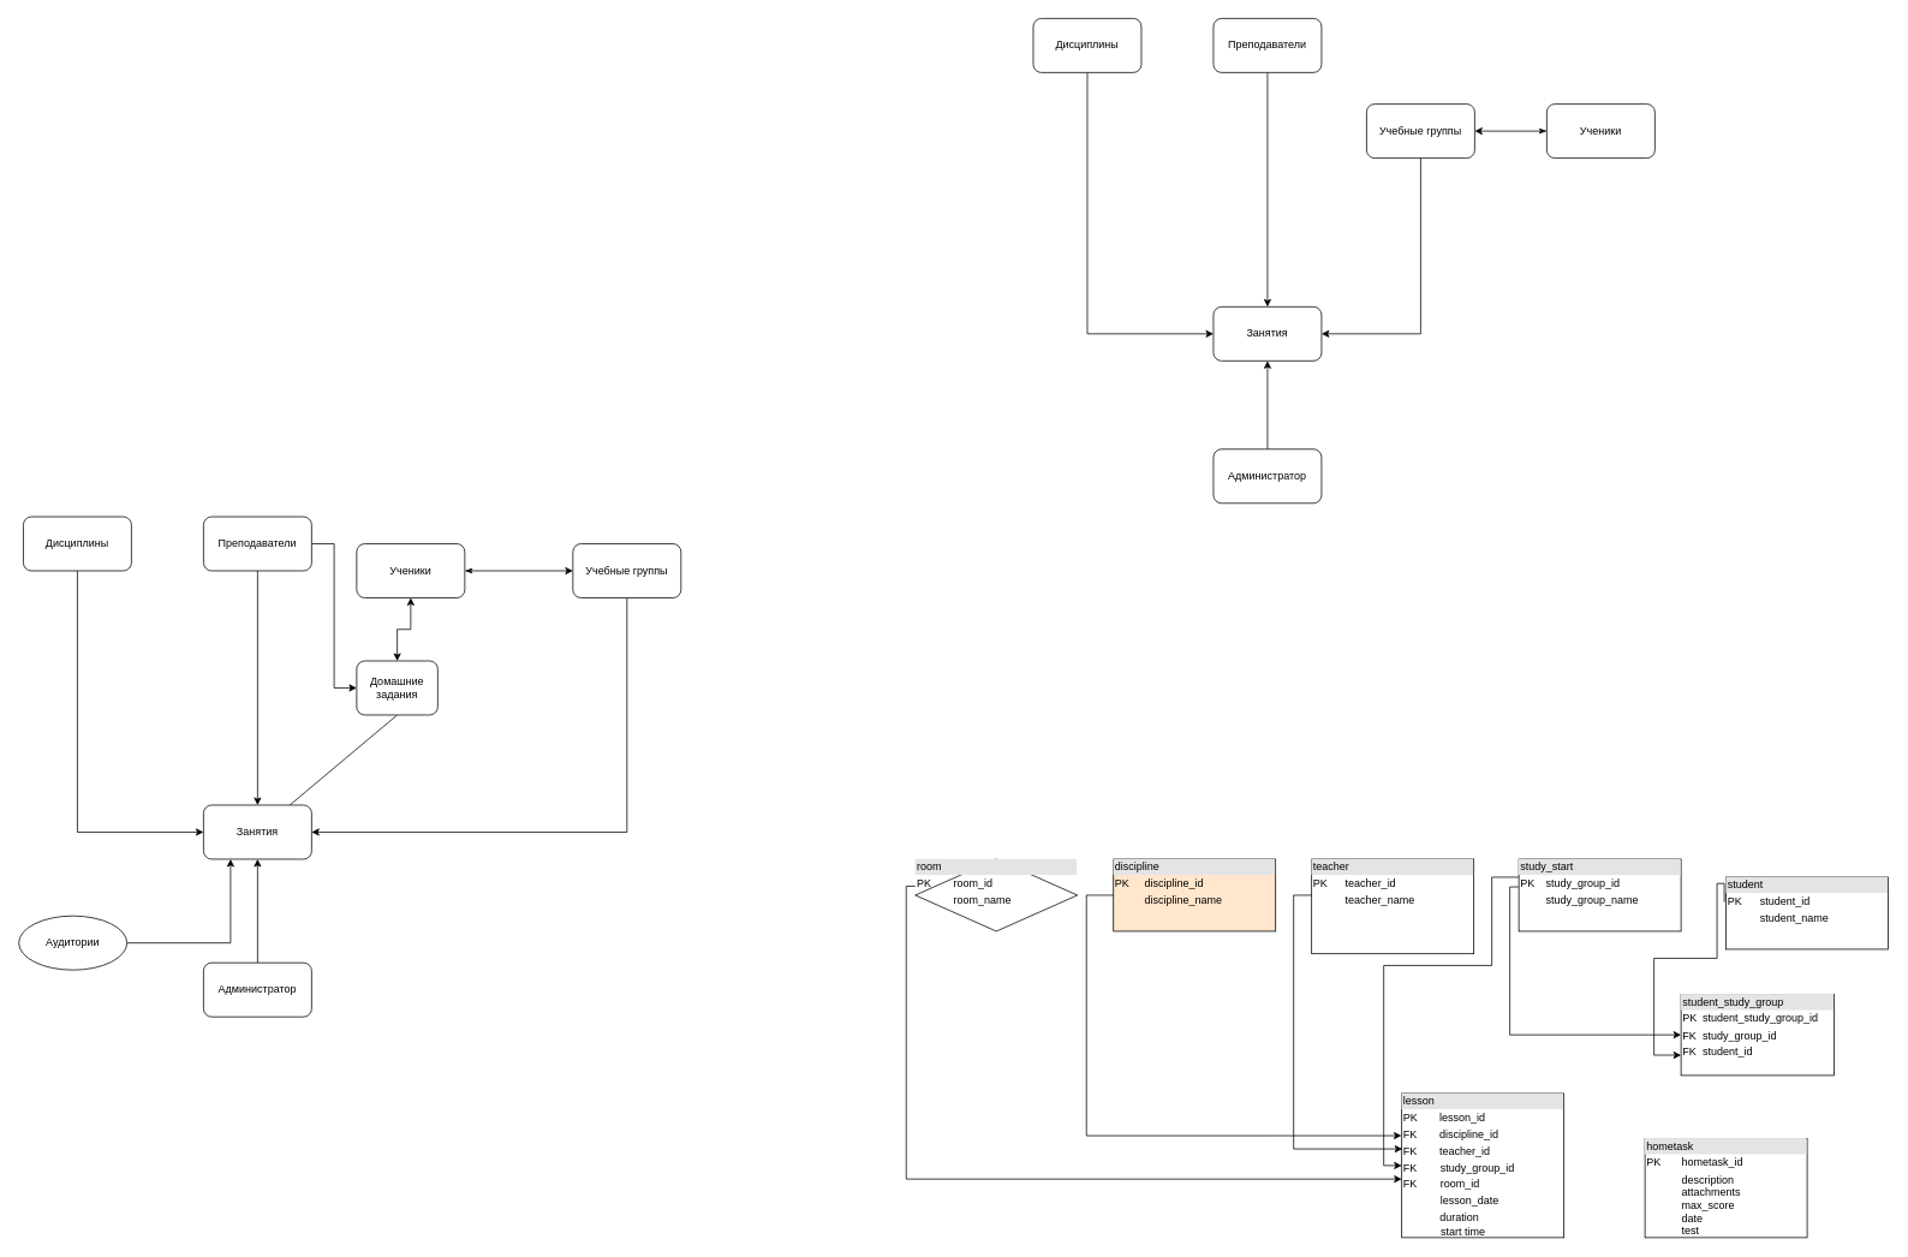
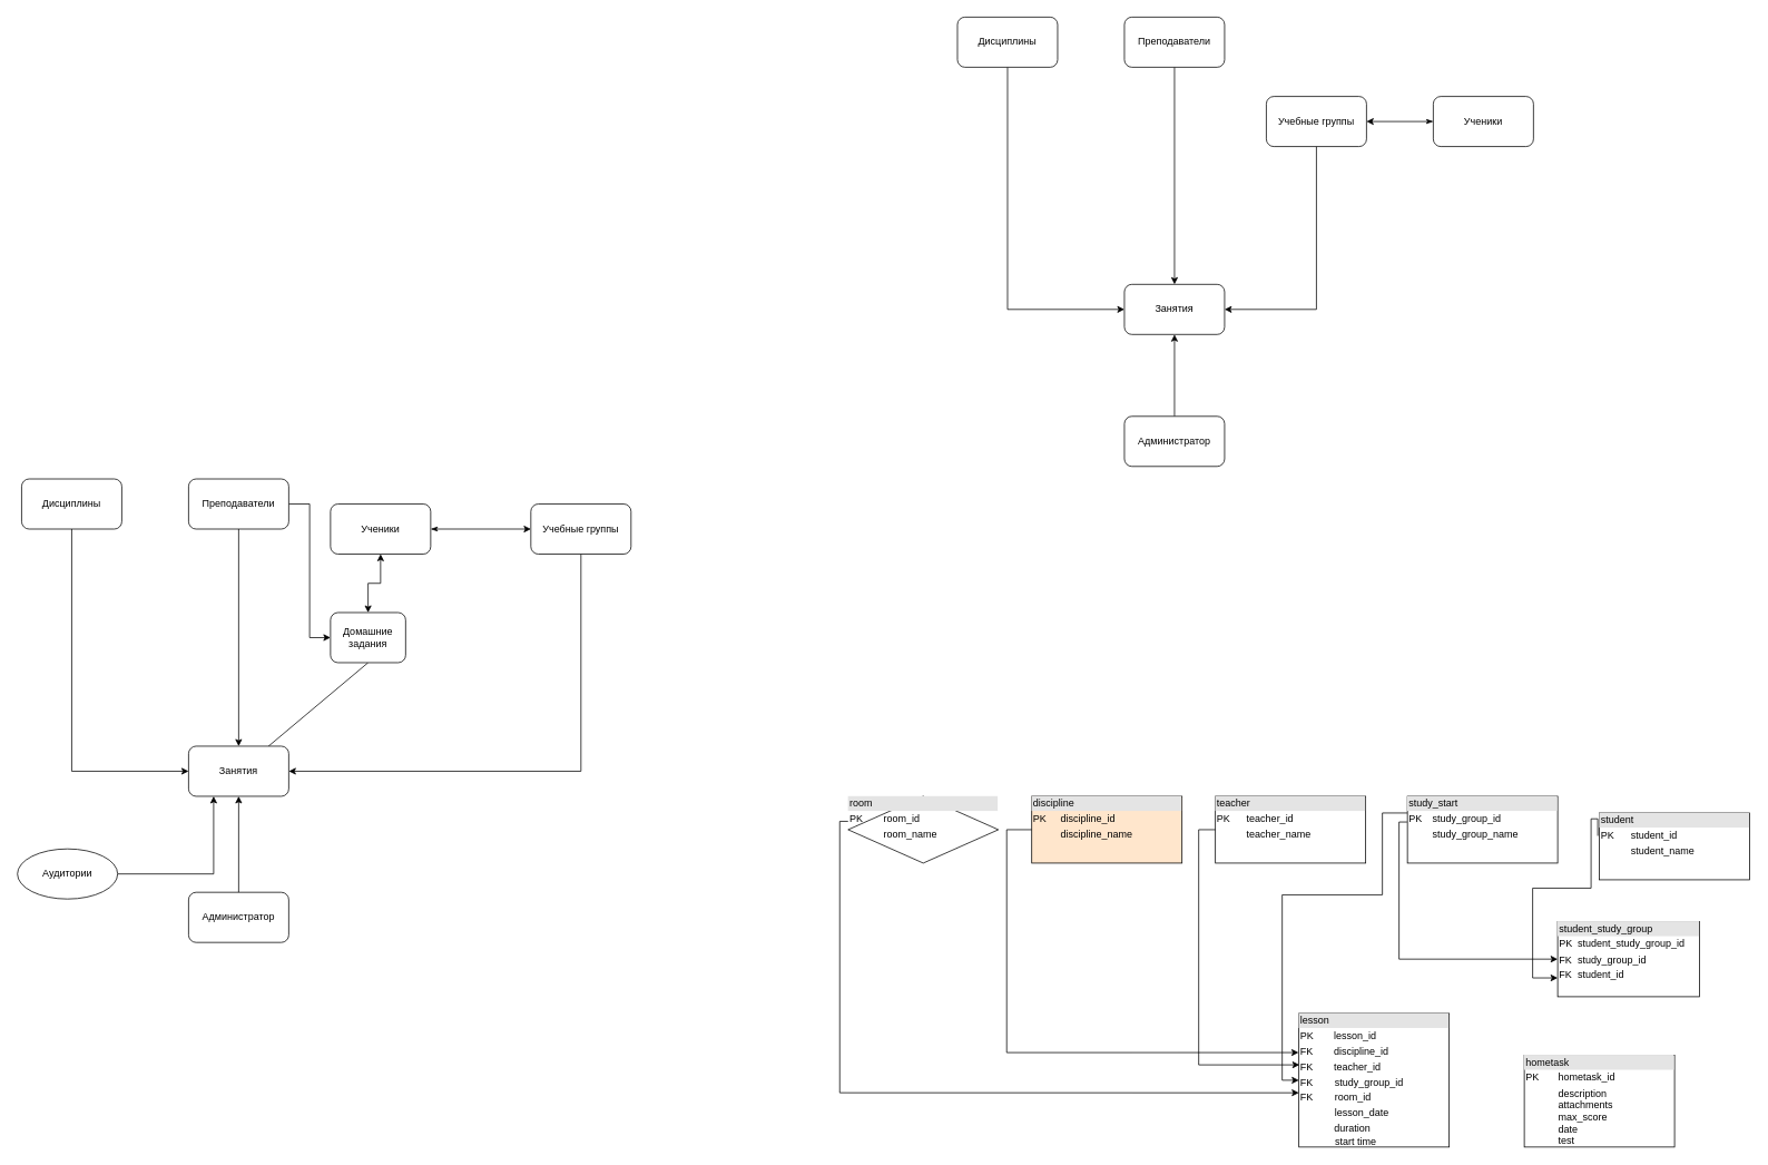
  <mxCell id="0" />
  <mxCell id="1" parent="0" />
  <mxCell id="2" style="rounded=0;orthogonalLoop=1;jettySize=auto;html=1;entryX=0.5;entryY=1;entryDx=0;entryDy=0;endArrow=none;endFill=0;" parent="1" source="3" target="14" edge="1"><mxGeometry relative="1" as="geometry" /></mxCell>
  <mxCell id="3" value="Занятия" style="rounded=1;whiteSpace=wrap;html=1;" parent="1" vertex="1"><mxGeometry x="225" y="893" width="120" height="60" as="geometry" /></mxCell>
  <mxCell id="4" style="edgeStyle=orthogonalEdgeStyle;rounded=0;orthogonalLoop=1;jettySize=auto;html=1;entryX=0.5;entryY=0;entryDx=0;entryDy=0;" parent="1" source="6" target="3" edge="1"><mxGeometry relative="1" as="geometry" /></mxCell>
  <mxCell id="5" style="edgeStyle=orthogonalEdgeStyle;rounded=0;orthogonalLoop=1;jettySize=auto;html=1;entryX=0;entryY=0.5;entryDx=0;entryDy=0;" edge="1" parent="1" source="6" target="14"><mxGeometry relative="1" as="geometry" /></mxCell>
  <mxCell id="6" value="Преподавате&lt;span style=&quot;white-space: pre;&quot;&gt;ли&lt;/span&gt;" style="rounded=1;whiteSpace=wrap;html=1;" parent="1" vertex="1"><mxGeometry x="225" y="573" width="120" height="60" as="geometry" /></mxCell>
  <mxCell id="7" value="" style="edgeStyle=orthogonalEdgeStyle;rounded=0;orthogonalLoop=1;jettySize=auto;html=1;startArrow=classicThin;startFill=1;" parent="1" source="9" target="13" edge="1"><mxGeometry relative="1" as="geometry" /></mxCell>
  <mxCell id="8" value="" style="edgeStyle=orthogonalEdgeStyle;rounded=0;orthogonalLoop=1;jettySize=auto;html=1;startArrow=classic;startFill=1;" parent="1" source="9" target="14" edge="1"><mxGeometry relative="1" as="geometry" /></mxCell>
  <mxCell id="9" value="Ученики" style="rounded=1;whiteSpace=wrap;html=1;" parent="1" vertex="1"><mxGeometry x="395" y="603" width="120" height="60" as="geometry" /></mxCell>
  <mxCell id="10" style="edgeStyle=orthogonalEdgeStyle;rounded=0;orthogonalLoop=1;jettySize=auto;html=1;entryX=0;entryY=0.5;entryDx=0;entryDy=0;exitX=0.5;exitY=1;exitDx=0;exitDy=0;" parent="1" source="11" target="3" edge="1"><mxGeometry relative="1" as="geometry" /></mxCell>
  <mxCell id="11" value="Дисциплины" style="rounded=1;whiteSpace=wrap;html=1;" parent="1" vertex="1"><mxGeometry x="25" y="573" width="120" height="60" as="geometry" /></mxCell>
  <mxCell id="12" style="edgeStyle=orthogonalEdgeStyle;rounded=0;orthogonalLoop=1;jettySize=auto;html=1;entryX=1;entryY=0.5;entryDx=0;entryDy=0;exitX=0.5;exitY=1;exitDx=0;exitDy=0;" parent="1" source="13" target="3" edge="1"><mxGeometry relative="1" as="geometry" /></mxCell>
  <mxCell id="13" value="Учебные группы" style="rounded=1;whiteSpace=wrap;html=1;" parent="1" vertex="1"><mxGeometry x="635" y="603" width="120" height="60" as="geometry" /></mxCell>
  <mxCell id="14" value="Домашние задания" style="rounded=1;whiteSpace=wrap;html=1;" parent="1" vertex="1"><mxGeometry x="395" y="733" width="90" height="60" as="geometry" /></mxCell>
  <mxCell id="15" value="Занятия" style="rounded=1;whiteSpace=wrap;html=1;" parent="1" vertex="1"><mxGeometry x="1346" y="340" width="120" height="60" as="geometry" /></mxCell>
  <mxCell id="16" style="edgeStyle=orthogonalEdgeStyle;rounded=0;orthogonalLoop=1;jettySize=auto;html=1;entryX=0.5;entryY=0;entryDx=0;entryDy=0;" parent="1" source="17" target="15" edge="1"><mxGeometry relative="1" as="geometry" /></mxCell>
  <mxCell id="17" value="Преподавате&lt;span style=&quot;white-space: pre;&quot;&gt;ли&lt;/span&gt;" style="rounded=1;whiteSpace=wrap;html=1;" parent="1" vertex="1"><mxGeometry x="1346" y="20" width="120" height="60" as="geometry" /></mxCell>
  <mxCell id="18" value="" style="edgeStyle=orthogonalEdgeStyle;rounded=0;orthogonalLoop=1;jettySize=auto;html=1;startArrow=classicThin;startFill=1;" parent="1" source="19" target="23" edge="1"><mxGeometry relative="1" as="geometry" /></mxCell>
  <mxCell id="19" value="Ученики" style="rounded=1;whiteSpace=wrap;html=1;" parent="1" vertex="1"><mxGeometry x="1716" y="115" width="120" height="60" as="geometry" /></mxCell>
  <mxCell id="20" style="edgeStyle=orthogonalEdgeStyle;rounded=0;orthogonalLoop=1;jettySize=auto;html=1;entryX=0;entryY=0.5;entryDx=0;entryDy=0;exitX=0.5;exitY=1;exitDx=0;exitDy=0;" parent="1" source="21" target="15" edge="1"><mxGeometry relative="1" as="geometry" /></mxCell>
  <mxCell id="21" value="Дисциплины" style="rounded=1;whiteSpace=wrap;html=1;" parent="1" vertex="1"><mxGeometry x="1146" y="20" width="120" height="60" as="geometry" /></mxCell>
  <mxCell id="22" style="edgeStyle=orthogonalEdgeStyle;rounded=0;orthogonalLoop=1;jettySize=auto;html=1;entryX=1;entryY=0.5;entryDx=0;entryDy=0;exitX=0.5;exitY=1;exitDx=0;exitDy=0;" parent="1" source="23" target="15" edge="1"><mxGeometry relative="1" as="geometry" /></mxCell>
  <mxCell id="23" value="Учебные группы" style="rounded=1;whiteSpace=wrap;html=1;" parent="1" vertex="1"><mxGeometry x="1516" y="115" width="120" height="60" as="geometry" /></mxCell>
  <mxCell id="24" value="&lt;div style=&quot;box-sizing:border-box;width:100%;background:#e4e4e4;padding:2px;&quot;&gt;discipline&lt;/div&gt;&lt;table style=&quot;width:100%;font-size:1em;&quot; cellpadding=&quot;2&quot; cellspacing=&quot;0&quot;&gt;&lt;tbody&gt;&lt;tr&gt;&lt;td&gt;PK&lt;/td&gt;&lt;td&gt;discipline_id&lt;/td&gt;&lt;/tr&gt;&lt;tr&gt;&lt;td&gt;&lt;br&gt;&lt;/td&gt;&lt;td&gt;discipline_name&lt;/td&gt;&lt;/tr&gt;&lt;tr&gt;&lt;td&gt;&lt;/td&gt;&lt;td&gt;&lt;br&gt;&lt;/td&gt;&lt;/tr&gt;&lt;/tbody&gt;&lt;/table&gt;" style="verticalAlign=top;align=left;overflow=fill;html=1;whiteSpace=wrap;fillColor=#ffe6cc;" parent="1" vertex="1"><mxGeometry x="1235" y="953" width="180" height="80" as="geometry" /></mxCell>
- <mxCell id="25" value="&lt;div style=&quot;box-sizing:border-box;width:100%;background:#e4e4e4;padding:2px;&quot;&gt;teacher&lt;/div&gt;&lt;table style=&quot;width:100%;font-size:1em;&quot; cellpadding=&quot;2&quot; cellspacing=&quot;0&quot;&gt;&lt;tbody&gt;&lt;tr&gt;&lt;td&gt;PK&lt;/td&gt;&lt;td&gt;teacher_id&lt;/td&gt;&lt;/tr&gt;&lt;tr&gt;&lt;td&gt;&lt;br&gt;&lt;/td&gt;&lt;td&gt;teacher_name&lt;/td&gt;&lt;/tr&gt;&lt;tr&gt;&lt;td&gt;&lt;/td&gt;&lt;td&gt;&lt;br&gt;&lt;/td&gt;&lt;/tr&gt;&lt;/tbody&gt;&lt;/table&gt;" style="verticalAlign=top;align=left;overflow=fill;html=1;whiteSpace=wrap;" parent="1" vertex="1"><mxGeometry x="1455" y="953" width="180" height="105" as="geometry" /></mxCell>
+ <mxCell id="25" value="&lt;div style=&quot;box-sizing:border-box;width:100%;background:#e4e4e4;padding:2px;&quot;&gt;teacher&lt;/div&gt;&lt;table style=&quot;width:100%;font-size:1em;&quot; cellpadding=&quot;2&quot; cellspacing=&quot;0&quot;&gt;&lt;tbody&gt;&lt;tr&gt;&lt;td&gt;PK&lt;/td&gt;&lt;td&gt;teacher_id&lt;/td&gt;&lt;/tr&gt;&lt;tr&gt;&lt;td&gt;&lt;br&gt;&lt;/td&gt;&lt;td&gt;teacher_name&lt;/td&gt;&lt;/tr&gt;&lt;tr&gt;&lt;td&gt;&lt;/td&gt;&lt;td&gt;&lt;br&gt;&lt;/td&gt;&lt;/tr&gt;&lt;/tbody&gt;&lt;/table&gt;" style="verticalAlign=top;align=left;overflow=fill;html=1;whiteSpace=wrap;" parent="1" vertex="1"><mxGeometry x="1455" y="953" width="180" height="80" as="geometry" /></mxCell>
  <mxCell id="26" style="edgeStyle=orthogonalEdgeStyle;rounded=0;orthogonalLoop=1;jettySize=auto;html=1;entryX=0;entryY=0.5;entryDx=0;entryDy=0;exitX=-0.002;exitY=0.385;exitDx=0;exitDy=0;exitPerimeter=0;" parent="1" source="28" target="31" edge="1"><mxGeometry relative="1" as="geometry"><Array as="points"><mxPoint x="1675" y="984" /><mxPoint x="1675" y="1148" /></Array></mxGeometry></mxCell>
  <mxCell id="27" style="edgeStyle=orthogonalEdgeStyle;rounded=0;orthogonalLoop=1;jettySize=auto;html=1;entryX=0;entryY=0.5;entryDx=0;entryDy=0;exitX=0;exitY=0.25;exitDx=0;exitDy=0;" parent="1" source="28" target="32" edge="1"><mxGeometry relative="1" as="geometry"><Array as="points"><mxPoint x="1655" y="973" /><mxPoint x="1655" y="1071" /><mxPoint x="1535" y="1071" /><mxPoint x="1535" y="1293" /></Array></mxGeometry></mxCell>
  <mxCell id="28" value="&lt;div style=&quot;box-sizing:border-box;width:100%;background:#e4e4e4;padding:2px;&quot;&gt;study_start&lt;/div&gt;&lt;table style=&quot;width:100%;font-size:1em;&quot; cellpadding=&quot;2&quot; cellspacing=&quot;0&quot;&gt;&lt;tbody&gt;&lt;tr&gt;&lt;td&gt;PK&lt;/td&gt;&lt;td&gt;study_group_id&lt;/td&gt;&lt;/tr&gt;&lt;tr&gt;&lt;td&gt;&lt;br&gt;&lt;/td&gt;&lt;td&gt;study_group_name&lt;/td&gt;&lt;/tr&gt;&lt;tr&gt;&lt;td&gt;&lt;/td&gt;&lt;td&gt;&lt;br&gt;&lt;/td&gt;&lt;/tr&gt;&lt;/tbody&gt;&lt;/table&gt;" style="verticalAlign=top;align=left;overflow=fill;html=1;whiteSpace=wrap;" parent="1" vertex="1"><mxGeometry x="1685" y="953" width="180" height="80" as="geometry" /></mxCell>
  <mxCell id="29" style="edgeStyle=orthogonalEdgeStyle;rounded=0;orthogonalLoop=1;jettySize=auto;html=1;entryX=0;entryY=0.75;entryDx=0;entryDy=0;exitX=-0.011;exitY=0.343;exitDx=0;exitDy=0;exitPerimeter=0;" parent="1" source="30" target="31" edge="1"><mxGeometry relative="1" as="geometry"><Array as="points"><mxPoint x="1905" y="980" /><mxPoint x="1905" y="1063" /><mxPoint x="1835" y="1063" /><mxPoint x="1835" y="1171" /></Array></mxGeometry></mxCell>
  <mxCell id="30" value="&lt;div style=&quot;box-sizing:border-box;width:100%;background:#e4e4e4;padding:2px;&quot;&gt;student&lt;/div&gt;&lt;table style=&quot;width:100%;font-size:1em;&quot; cellpadding=&quot;2&quot; cellspacing=&quot;0&quot;&gt;&lt;tbody&gt;&lt;tr&gt;&lt;td&gt;PK&lt;/td&gt;&lt;td&gt;student_id&lt;/td&gt;&lt;/tr&gt;&lt;tr&gt;&lt;td&gt;&lt;br&gt;&lt;/td&gt;&lt;td&gt;student_name&lt;/td&gt;&lt;/tr&gt;&lt;/tbody&gt;&lt;/table&gt;" style="verticalAlign=top;align=left;overflow=fill;html=1;whiteSpace=wrap;" parent="1" vertex="1"><mxGeometry x="1915" y="973" width="180" height="80" as="geometry" /></mxCell>
  <mxCell id="31" value="&lt;div style=&quot;box-sizing:border-box;width:100%;background:#e4e4e4;padding:2px;&quot;&gt;student_study_group&lt;/div&gt;&lt;table style=&quot;width:100%;font-size:1em;&quot; cellpadding=&quot;2&quot; cellspacing=&quot;0&quot;&gt;&lt;tbody&gt;&lt;tr&gt;&lt;td&gt;PK&lt;/td&gt;&lt;td&gt;student_study_group_id&lt;/td&gt;&lt;/tr&gt;&lt;tr&gt;&lt;td&gt;FK&lt;/td&gt;&lt;td&gt;study_group_id&lt;/td&gt;&lt;/tr&gt;&lt;tr&gt;&lt;td&gt;FK&lt;/td&gt;&lt;td&gt;student_id&lt;/td&gt;&lt;/tr&gt;&lt;/tbody&gt;&lt;/table&gt;" style="verticalAlign=top;align=left;overflow=fill;html=1;whiteSpace=wrap;" parent="1" vertex="1"><mxGeometry x="1865" y="1103" width="170" height="90" as="geometry" /></mxCell>
  <mxCell id="32" value="&lt;div style=&quot;box-sizing:border-box;width:100%;background:#e4e4e4;padding:2px;&quot;&gt;lesson&lt;/div&gt;&lt;table style=&quot;width:100%;font-size:1em;&quot; cellpadding=&quot;2&quot; cellspacing=&quot;0&quot;&gt;&lt;tbody&gt;&lt;tr&gt;&lt;td&gt;PK&lt;/td&gt;&lt;td&gt;lesson_id&lt;/td&gt;&lt;/tr&gt;&lt;tr&gt;&lt;td&gt;FK&lt;/td&gt;&lt;td&gt;discipline_id&lt;/td&gt;&lt;/tr&gt;&lt;tr&gt;&lt;td&gt;FK&lt;/td&gt;&lt;td&gt;teacher_id&lt;/td&gt;&lt;/tr&gt;&lt;/tbody&gt;&lt;/table&gt;&lt;table style=&quot;border-color: var(--border-color); font-size: 1em; width: 180px;&quot; cellpadding=&quot;2&quot; cellspacing=&quot;0&quot;&gt;&lt;tbody style=&quot;border-color: var(--border-color);&quot;&gt;&lt;tr style=&quot;border-color: var(--border-color);&quot;&gt;&lt;td style=&quot;border-color: var(--border-color);&quot;&gt;FK&lt;/td&gt;&lt;td style=&quot;border-color: var(--border-color);&quot;&gt;study_group_id&lt;/td&gt;&lt;/tr&gt;&lt;tr style=&quot;border-color: var(--border-color);&quot;&gt;&lt;td style=&quot;border-color: var(--border-color);&quot;&gt;FK &amp;nbsp;&lt;/td&gt;&lt;td style=&quot;border-color: var(--border-color);&quot;&gt;room_id &amp;nbsp; &amp;nbsp; &amp;nbsp; &amp;nbsp; &amp;nbsp; &amp;nbsp;&lt;/td&gt;&lt;/tr&gt;&lt;tr style=&quot;border-color: var(--border-color);&quot;&gt;&lt;td style=&quot;border-color: var(--border-color);&quot;&gt;&lt;br&gt;&lt;/td&gt;&lt;td style=&quot;border-color: var(--border-color);&quot;&gt;lesson_date&lt;/td&gt;&lt;/tr&gt;&lt;/tbody&gt;&lt;/table&gt;&lt;table style=&quot;border-color: var(--border-color); font-size: 1em; width: 180px;&quot; cellpadding=&quot;2&quot; cellspacing=&quot;0&quot;&gt;&lt;tbody style=&quot;border-color: var(--border-color);&quot;&gt;&lt;tr style=&quot;border-color: var(--border-color);&quot;&gt;&lt;td style=&quot;border-color: var(--border-color);&quot;&gt;&lt;span style=&quot;&quot;&gt;&amp;nbsp;  &lt;/span&gt;&lt;/td&gt;&lt;td style=&quot;border-color: var(--border-color);&quot;&gt;&amp;nbsp; &amp;nbsp; &amp;nbsp; &amp;nbsp; &amp;nbsp; duration&lt;br&gt;&lt;table style=&quot;border-color: var(--border-color); font-size: 1em; width: 180px;&quot; cellpadding=&quot;2&quot; cellspacing=&quot;0&quot;&gt;&lt;tbody style=&quot;border-color: var(--border-color);&quot;&gt;&lt;tr style=&quot;border-color: var(--border-color);&quot;&gt;&lt;td style=&quot;border-color: var(--border-color);&quot;&gt;&lt;br&gt;&lt;/td&gt;&lt;td style=&quot;border-color: var(--border-color);&quot;&gt;&amp;nbsp; &amp;nbsp; &amp;nbsp; &amp;nbsp;start time&lt;/td&gt;&lt;/tr&gt;&lt;/tbody&gt;&lt;/table&gt;&lt;/td&gt;&lt;/tr&gt;&lt;/tbody&gt;&lt;/table&gt;" style="verticalAlign=top;align=left;overflow=fill;html=1;whiteSpace=wrap;" parent="1" vertex="1"><mxGeometry x="1555" y="1213" width="180" height="160" as="geometry" /></mxCell>
  <mxCell id="33" style="rounded=0;orthogonalLoop=1;jettySize=auto;html=1;entryX=-0.002;entryY=0.293;entryDx=0;entryDy=0;entryPerimeter=0;edgeStyle=orthogonalEdgeStyle;" parent="1" source="24" target="32" edge="1"><mxGeometry relative="1" as="geometry"><Array as="points"><mxPoint x="1205" y="993" /><mxPoint x="1205" y="1260" /></Array></mxGeometry></mxCell>
  <mxCell id="34" style="edgeStyle=orthogonalEdgeStyle;rounded=0;orthogonalLoop=1;jettySize=auto;html=1;entryX=0.004;entryY=0.385;entryDx=0;entryDy=0;entryPerimeter=0;" parent="1" source="25" target="32" edge="1"><mxGeometry relative="1" as="geometry"><Array as="points"><mxPoint x="1435" y="993" /><mxPoint x="1435" y="1275" /></Array></mxGeometry></mxCell>
  <mxCell id="35" value="&lt;div style=&quot;box-sizing:border-box;width:100%;background:#e4e4e4;padding:2px;&quot;&gt;room&lt;/div&gt;&lt;table style=&quot;width:100%;font-size:1em;&quot; cellpadding=&quot;2&quot; cellspacing=&quot;0&quot;&gt;&lt;tbody&gt;&lt;tr&gt;&lt;td&gt;PK&lt;/td&gt;&lt;td&gt;room_id&lt;/td&gt;&lt;/tr&gt;&lt;tr&gt;&lt;td&gt;&lt;br&gt;&lt;/td&gt;&lt;td&gt;room_name&lt;/td&gt;&lt;/tr&gt;&lt;tr&gt;&lt;td&gt;&lt;/td&gt;&lt;td&gt;&lt;br&gt;&lt;/td&gt;&lt;/tr&gt;&lt;/tbody&gt;&lt;/table&gt;" style="rhombus;verticalAlign=top;align=left;overflow=fill;html=1;whiteSpace=wrap;" parent="1" vertex="1"><mxGeometry x="1015" y="953" width="180" height="80" as="geometry" /></mxCell>
  <mxCell id="36" style="edgeStyle=orthogonalEdgeStyle;rounded=0;orthogonalLoop=1;jettySize=auto;html=1;entryX=0;entryY=0.594;entryDx=0;entryDy=0;exitX=0;exitY=0.375;exitDx=0;exitDy=0;exitPerimeter=0;entryPerimeter=0;" parent="1" source="35" target="32" edge="1"><mxGeometry relative="1" as="geometry"><Array as="points"><mxPoint x="1005" y="983" /><mxPoint x="1005" y="1308" /></Array><mxPoint x="1005" y="988" as="sourcePoint" /><mxPoint x="875" y="1308" as="targetPoint" /></mxGeometry></mxCell>
  <mxCell id="37" value="&lt;div style=&quot;box-sizing:border-box;width:100%;background:#e4e4e4;padding:2px;&quot;&gt;hometask&lt;/div&gt;&lt;table style=&quot;width:100%;font-size:1em;&quot; cellpadding=&quot;2&quot; cellspacing=&quot;0&quot;&gt;&lt;tbody&gt;&lt;tr&gt;&lt;td&gt;PK&lt;/td&gt;&lt;td&gt;hometask_id&lt;/td&gt;&lt;/tr&gt;&lt;tr&gt;&lt;td&gt;&lt;br&gt;&lt;/td&gt;&lt;td&gt;description&lt;br&gt;attachments&lt;br&gt;max_score&lt;br&gt;date&lt;br&gt;test&lt;/td&gt;&lt;/tr&gt;&lt;tr&gt;&lt;td&gt;&lt;/td&gt;&lt;td&gt;&lt;br&gt;&lt;/td&gt;&lt;/tr&gt;&lt;/tbody&gt;&lt;/table&gt;" style="verticalAlign=top;align=left;overflow=fill;html=1;whiteSpace=wrap;" parent="1" vertex="1"><mxGeometry x="1825" y="1263" width="180" height="110" as="geometry" /></mxCell>
  <mxCell id="38" style="edgeStyle=orthogonalEdgeStyle;rounded=0;orthogonalLoop=1;jettySize=auto;html=1;entryX=0.5;entryY=1;entryDx=0;entryDy=0;" edge="1" parent="1" source="39" target="15"><mxGeometry relative="1" as="geometry" /></mxCell>
  <mxCell id="39" value="Администратор" style="rounded=1;whiteSpace=wrap;html=1;" vertex="1" parent="1"><mxGeometry x="1346" y="498" width="120" height="60" as="geometry" /></mxCell>
  <mxCell id="40" style="edgeStyle=orthogonalEdgeStyle;rounded=0;orthogonalLoop=1;jettySize=auto;html=1;entryX=0.5;entryY=1;entryDx=0;entryDy=0;" edge="1" parent="1" source="41" target="3"><mxGeometry relative="1" as="geometry" /></mxCell>
  <mxCell id="41" value="Администратор" style="rounded=1;whiteSpace=wrap;html=1;" vertex="1" parent="1"><mxGeometry x="225" y="1068" width="120" height="60" as="geometry" /></mxCell>
  <mxCell id="42" style="edgeStyle=orthogonalEdgeStyle;rounded=0;orthogonalLoop=1;jettySize=auto;html=1;entryX=0.25;entryY=1;entryDx=0;entryDy=0;" edge="1" parent="1" source="43" target="3"><mxGeometry relative="1" as="geometry" /></mxCell>
  <mxCell id="43" value="Аудитории" style="ellipse;whiteSpace=wrap;html=1;" vertex="1" parent="1"><mxGeometry x="20" y="1016" width="120" height="60" as="geometry" /></mxCell>
